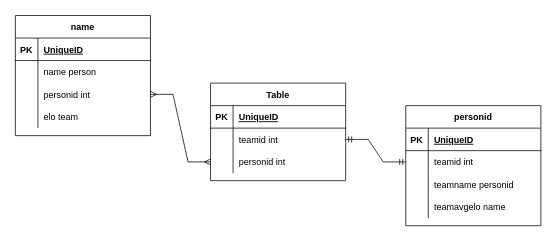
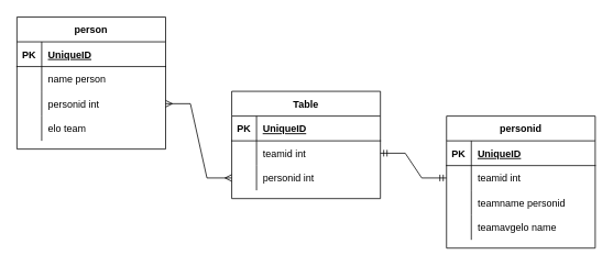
  <mxCell id="0" />
  <mxCell id="1" parent="0" />
- <mxCell id="2" value="name" style="shape=table;startSize=30;container=1;collapsible=1;childLayout=tableLayout;fixedRows=1;rowLines=0;fontStyle=1;align=center;resizeLast=1;" vertex="1" parent="1"><mxGeometry x="20" y="20" width="180" height="160" as="geometry" /></mxCell>
+ <mxCell id="2" value="person" style="shape=table;startSize=30;container=1;collapsible=1;childLayout=tableLayout;fixedRows=1;rowLines=0;fontStyle=1;align=center;resizeLast=1;" vertex="1" parent="1"><mxGeometry x="20" y="20" width="180" height="160" as="geometry" /></mxCell>
  <mxCell id="3" value="" style="shape=tableRow;horizontal=0;startSize=0;swimlaneHead=0;swimlaneBody=0;fillColor=none;collapsible=0;dropTarget=0;points=[[0,0.5],[1,0.5]];portConstraint=eastwest;top=0;left=0;right=0;bottom=1;" vertex="1" parent="2"><mxGeometry y="30" width="180" height="30" as="geometry" /></mxCell>
  <mxCell id="4" value="PK" style="shape=partialRectangle;connectable=0;fillColor=none;top=0;left=0;bottom=0;right=0;fontStyle=1;overflow=hidden;" vertex="1" parent="3"><mxGeometry width="30" height="30" as="geometry"><mxRectangle width="30" height="30" as="alternateBounds" /></mxGeometry></mxCell>
  <mxCell id="5" value="UniqueID" style="shape=partialRectangle;connectable=0;fillColor=none;top=0;left=0;bottom=0;right=0;align=left;spacingLeft=6;fontStyle=5;overflow=hidden;" vertex="1" parent="3"><mxGeometry x="30" width="150" height="30" as="geometry"><mxRectangle width="150" height="30" as="alternateBounds" /></mxGeometry></mxCell>
  <mxCell id="6" value="" style="shape=tableRow;horizontal=0;startSize=0;swimlaneHead=0;swimlaneBody=0;fillColor=none;collapsible=0;dropTarget=0;points=[[0,0.5],[1,0.5]];portConstraint=eastwest;top=0;left=0;right=0;bottom=0;" vertex="1" parent="2"><mxGeometry y="60" width="180" height="30" as="geometry" /></mxCell>
  <mxCell id="7" value="" style="shape=partialRectangle;connectable=0;fillColor=none;top=0;left=0;bottom=0;right=0;editable=1;overflow=hidden;" vertex="1" parent="6"><mxGeometry width="30" height="30" as="geometry"><mxRectangle width="30" height="30" as="alternateBounds" /></mxGeometry></mxCell>
  <mxCell id="8" value="name person" style="shape=partialRectangle;connectable=0;fillColor=none;top=0;left=0;bottom=0;right=0;align=left;spacingLeft=6;overflow=hidden;" vertex="1" parent="6"><mxGeometry x="30" width="150" height="30" as="geometry"><mxRectangle width="150" height="30" as="alternateBounds" /></mxGeometry></mxCell>
  <mxCell id="9" value="" style="shape=tableRow;horizontal=0;startSize=0;swimlaneHead=0;swimlaneBody=0;fillColor=none;collapsible=0;dropTarget=0;points=[[0,0.5],[1,0.5]];portConstraint=eastwest;top=0;left=0;right=0;bottom=0;" vertex="1" parent="2"><mxGeometry y="90" width="180" height="30" as="geometry" /></mxCell>
  <mxCell id="10" value="" style="shape=partialRectangle;connectable=0;fillColor=none;top=0;left=0;bottom=0;right=0;editable=1;overflow=hidden;" vertex="1" parent="9"><mxGeometry width="30" height="30" as="geometry"><mxRectangle width="30" height="30" as="alternateBounds" /></mxGeometry></mxCell>
  <mxCell id="11" value="personid int" style="shape=partialRectangle;connectable=0;fillColor=none;top=0;left=0;bottom=0;right=0;align=left;spacingLeft=6;overflow=hidden;" vertex="1" parent="9"><mxGeometry x="30" width="150" height="30" as="geometry"><mxRectangle width="150" height="30" as="alternateBounds" /></mxGeometry></mxCell>
  <mxCell id="12" value="" style="shape=tableRow;horizontal=0;startSize=0;swimlaneHead=0;swimlaneBody=0;fillColor=none;collapsible=0;dropTarget=0;points=[[0,0.5],[1,0.5]];portConstraint=eastwest;top=0;left=0;right=0;bottom=0;" vertex="1" parent="2"><mxGeometry y="120" width="180" height="30" as="geometry" /></mxCell>
  <mxCell id="13" value="" style="shape=partialRectangle;connectable=0;fillColor=none;top=0;left=0;bottom=0;right=0;editable=1;overflow=hidden;" vertex="1" parent="12"><mxGeometry width="30" height="30" as="geometry"><mxRectangle width="30" height="30" as="alternateBounds" /></mxGeometry></mxCell>
  <mxCell id="14" value="elo team" style="shape=partialRectangle;connectable=0;fillColor=none;top=0;left=0;bottom=0;right=0;align=left;spacingLeft=6;overflow=hidden;" vertex="1" parent="12"><mxGeometry x="30" width="150" height="30" as="geometry"><mxRectangle width="150" height="30" as="alternateBounds" /></mxGeometry></mxCell>
  <mxCell id="15" value="personid" style="shape=table;startSize=30;container=1;collapsible=1;childLayout=tableLayout;fixedRows=1;rowLines=0;fontStyle=1;align=center;resizeLast=1;" vertex="1" parent="1"><mxGeometry x="540" y="140" width="180" height="160" as="geometry" /></mxCell>
  <mxCell id="16" value="" style="shape=tableRow;horizontal=0;startSize=0;swimlaneHead=0;swimlaneBody=0;fillColor=none;collapsible=0;dropTarget=0;points=[[0,0.5],[1,0.5]];portConstraint=eastwest;top=0;left=0;right=0;bottom=1;" vertex="1" parent="15"><mxGeometry y="30" width="180" height="30" as="geometry" /></mxCell>
  <mxCell id="17" value="PK" style="shape=partialRectangle;connectable=0;fillColor=none;top=0;left=0;bottom=0;right=0;fontStyle=1;overflow=hidden;" vertex="1" parent="16"><mxGeometry width="30" height="30" as="geometry"><mxRectangle width="30" height="30" as="alternateBounds" /></mxGeometry></mxCell>
  <mxCell id="18" value="UniqueID" style="shape=partialRectangle;connectable=0;fillColor=none;top=0;left=0;bottom=0;right=0;align=left;spacingLeft=6;fontStyle=5;overflow=hidden;" vertex="1" parent="16"><mxGeometry x="30" width="150" height="30" as="geometry"><mxRectangle width="150" height="30" as="alternateBounds" /></mxGeometry></mxCell>
  <mxCell id="19" value="" style="shape=tableRow;horizontal=0;startSize=0;swimlaneHead=0;swimlaneBody=0;fillColor=none;collapsible=0;dropTarget=0;points=[[0,0.5],[1,0.5]];portConstraint=eastwest;top=0;left=0;right=0;bottom=0;" vertex="1" parent="15"><mxGeometry y="60" width="180" height="30" as="geometry" /></mxCell>
  <mxCell id="20" value="" style="shape=partialRectangle;connectable=0;fillColor=none;top=0;left=0;bottom=0;right=0;editable=1;overflow=hidden;" vertex="1" parent="19"><mxGeometry width="30" height="30" as="geometry"><mxRectangle width="30" height="30" as="alternateBounds" /></mxGeometry></mxCell>
  <mxCell id="21" value="teamid int" style="shape=partialRectangle;connectable=0;fillColor=none;top=0;left=0;bottom=0;right=0;align=left;spacingLeft=6;overflow=hidden;" vertex="1" parent="19"><mxGeometry x="30" width="150" height="30" as="geometry"><mxRectangle width="150" height="30" as="alternateBounds" /></mxGeometry></mxCell>
  <mxCell id="22" value="" style="shape=tableRow;horizontal=0;startSize=0;swimlaneHead=0;swimlaneBody=0;fillColor=none;collapsible=0;dropTarget=0;points=[[0,0.5],[1,0.5]];portConstraint=eastwest;top=0;left=0;right=0;bottom=0;" vertex="1" parent="15"><mxGeometry y="90" width="180" height="30" as="geometry" /></mxCell>
  <mxCell id="23" value="" style="shape=partialRectangle;connectable=0;fillColor=none;top=0;left=0;bottom=0;right=0;editable=1;overflow=hidden;" vertex="1" parent="22"><mxGeometry width="30" height="30" as="geometry"><mxRectangle width="30" height="30" as="alternateBounds" /></mxGeometry></mxCell>
  <mxCell id="24" value="teamname personid" style="shape=partialRectangle;connectable=0;fillColor=none;top=0;left=0;bottom=0;right=0;align=left;spacingLeft=6;overflow=hidden;" vertex="1" parent="22"><mxGeometry x="30" width="150" height="30" as="geometry"><mxRectangle width="150" height="30" as="alternateBounds" /></mxGeometry></mxCell>
  <mxCell id="25" value="" style="shape=tableRow;horizontal=0;startSize=0;swimlaneHead=0;swimlaneBody=0;fillColor=none;collapsible=0;dropTarget=0;points=[[0,0.5],[1,0.5]];portConstraint=eastwest;top=0;left=0;right=0;bottom=0;" vertex="1" parent="15"><mxGeometry y="120" width="180" height="30" as="geometry" /></mxCell>
  <mxCell id="26" value="" style="shape=partialRectangle;connectable=0;fillColor=none;top=0;left=0;bottom=0;right=0;editable=1;overflow=hidden;" vertex="1" parent="25"><mxGeometry width="30" height="30" as="geometry"><mxRectangle width="30" height="30" as="alternateBounds" /></mxGeometry></mxCell>
  <mxCell id="27" value="teamavgelo name" style="shape=partialRectangle;connectable=0;fillColor=none;top=0;left=0;bottom=0;right=0;align=left;spacingLeft=6;overflow=hidden;" vertex="1" parent="25"><mxGeometry x="30" width="150" height="30" as="geometry"><mxRectangle width="150" height="30" as="alternateBounds" /></mxGeometry></mxCell>
  <mxCell id="28" value="Table" style="shape=table;startSize=30;container=1;collapsible=1;childLayout=tableLayout;fixedRows=1;rowLines=0;fontStyle=1;align=center;resizeLast=1;" vertex="1" parent="1"><mxGeometry x="280" y="110" width="180" height="130" as="geometry" /></mxCell>
  <mxCell id="29" value="" style="shape=tableRow;horizontal=0;startSize=0;swimlaneHead=0;swimlaneBody=0;fillColor=none;collapsible=0;dropTarget=0;points=[[0,0.5],[1,0.5]];portConstraint=eastwest;top=0;left=0;right=0;bottom=1;" vertex="1" parent="28"><mxGeometry y="30" width="180" height="30" as="geometry" /></mxCell>
  <mxCell id="30" value="PK" style="shape=partialRectangle;connectable=0;fillColor=none;top=0;left=0;bottom=0;right=0;fontStyle=1;overflow=hidden;" vertex="1" parent="29"><mxGeometry width="30" height="30" as="geometry"><mxRectangle width="30" height="30" as="alternateBounds" /></mxGeometry></mxCell>
  <mxCell id="31" value="UniqueID" style="shape=partialRectangle;connectable=0;fillColor=none;top=0;left=0;bottom=0;right=0;align=left;spacingLeft=6;fontStyle=5;overflow=hidden;" vertex="1" parent="29"><mxGeometry x="30" width="150" height="30" as="geometry"><mxRectangle width="150" height="30" as="alternateBounds" /></mxGeometry></mxCell>
  <mxCell id="32" value="" style="shape=tableRow;horizontal=0;startSize=0;swimlaneHead=0;swimlaneBody=0;fillColor=none;collapsible=0;dropTarget=0;points=[[0,0.5],[1,0.5]];portConstraint=eastwest;top=0;left=0;right=0;bottom=0;" vertex="1" parent="28"><mxGeometry y="60" width="180" height="30" as="geometry" /></mxCell>
  <mxCell id="33" value="" style="shape=partialRectangle;connectable=0;fillColor=none;top=0;left=0;bottom=0;right=0;editable=1;overflow=hidden;" vertex="1" parent="32"><mxGeometry width="30" height="30" as="geometry"><mxRectangle width="30" height="30" as="alternateBounds" /></mxGeometry></mxCell>
  <mxCell id="34" value="teamid int" style="shape=partialRectangle;connectable=0;fillColor=none;top=0;left=0;bottom=0;right=0;align=left;spacingLeft=6;overflow=hidden;" vertex="1" parent="32"><mxGeometry x="30" width="150" height="30" as="geometry"><mxRectangle width="150" height="30" as="alternateBounds" /></mxGeometry></mxCell>
  <mxCell id="35" value="" style="shape=tableRow;horizontal=0;startSize=0;swimlaneHead=0;swimlaneBody=0;fillColor=none;collapsible=0;dropTarget=0;points=[[0,0.5],[1,0.5]];portConstraint=eastwest;top=0;left=0;right=0;bottom=0;" vertex="1" parent="28"><mxGeometry y="90" width="180" height="30" as="geometry" /></mxCell>
  <mxCell id="36" value="" style="shape=partialRectangle;connectable=0;fillColor=none;top=0;left=0;bottom=0;right=0;editable=1;overflow=hidden;" vertex="1" parent="35"><mxGeometry width="30" height="30" as="geometry"><mxRectangle width="30" height="30" as="alternateBounds" /></mxGeometry></mxCell>
  <mxCell id="37" value="personid int" style="shape=partialRectangle;connectable=0;fillColor=none;top=0;left=0;bottom=0;right=0;align=left;spacingLeft=6;overflow=hidden;" vertex="1" parent="35"><mxGeometry x="30" width="150" height="30" as="geometry"><mxRectangle width="150" height="30" as="alternateBounds" /></mxGeometry></mxCell>
  <mxCell id="38" value="" style="edgeStyle=entityRelationEdgeStyle;fontSize=12;html=1;endArrow=ERmany;startArrow=ERmany;rounded=0;entryX=1;entryY=0.5;entryDx=0;entryDy=0;exitX=0;exitY=0.5;exitDx=0;exitDy=0;" edge="1" parent="1" source="35" target="9"><mxGeometry width="100" height="100" relative="1" as="geometry"><mxPoint x="180" y="270" as="sourcePoint" /><mxPoint x="280" y="170" as="targetPoint" /></mxGeometry></mxCell>
  <mxCell id="39" value="" style="edgeStyle=entityRelationEdgeStyle;fontSize=12;html=1;endArrow=ERmandOne;startArrow=ERmandOne;rounded=0;entryX=1;entryY=0.5;entryDx=0;entryDy=0;exitX=0;exitY=0.5;exitDx=0;exitDy=0;" edge="1" parent="1" source="19" target="32"><mxGeometry width="100" height="100" relative="1" as="geometry"><mxPoint x="310" y="220" as="sourcePoint" /><mxPoint x="410" y="120" as="targetPoint" /></mxGeometry></mxCell>
